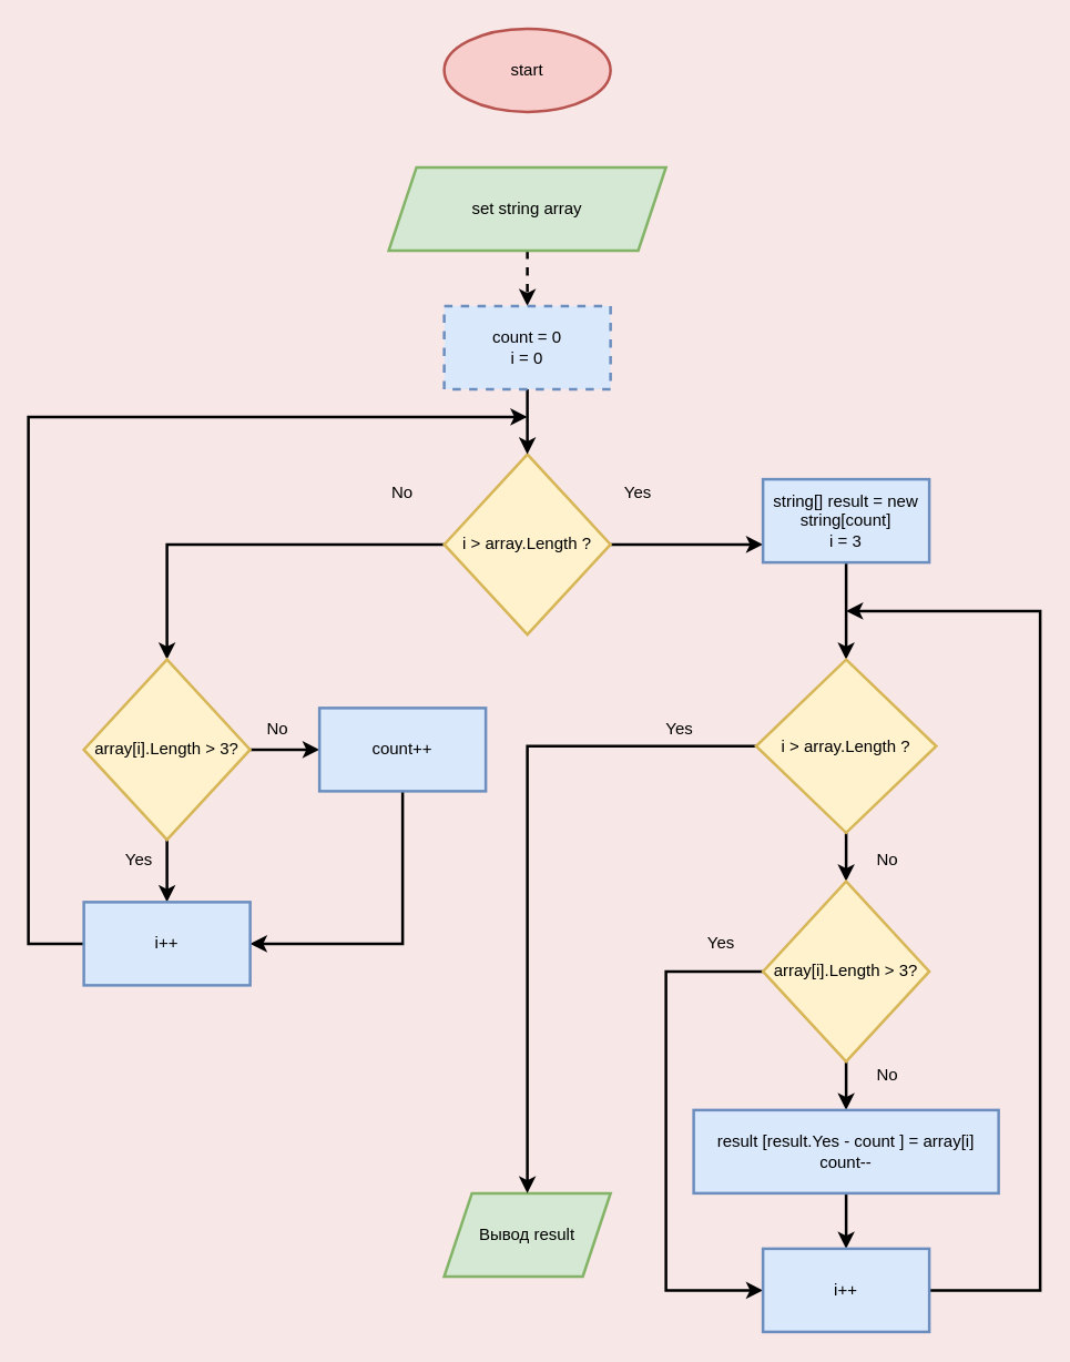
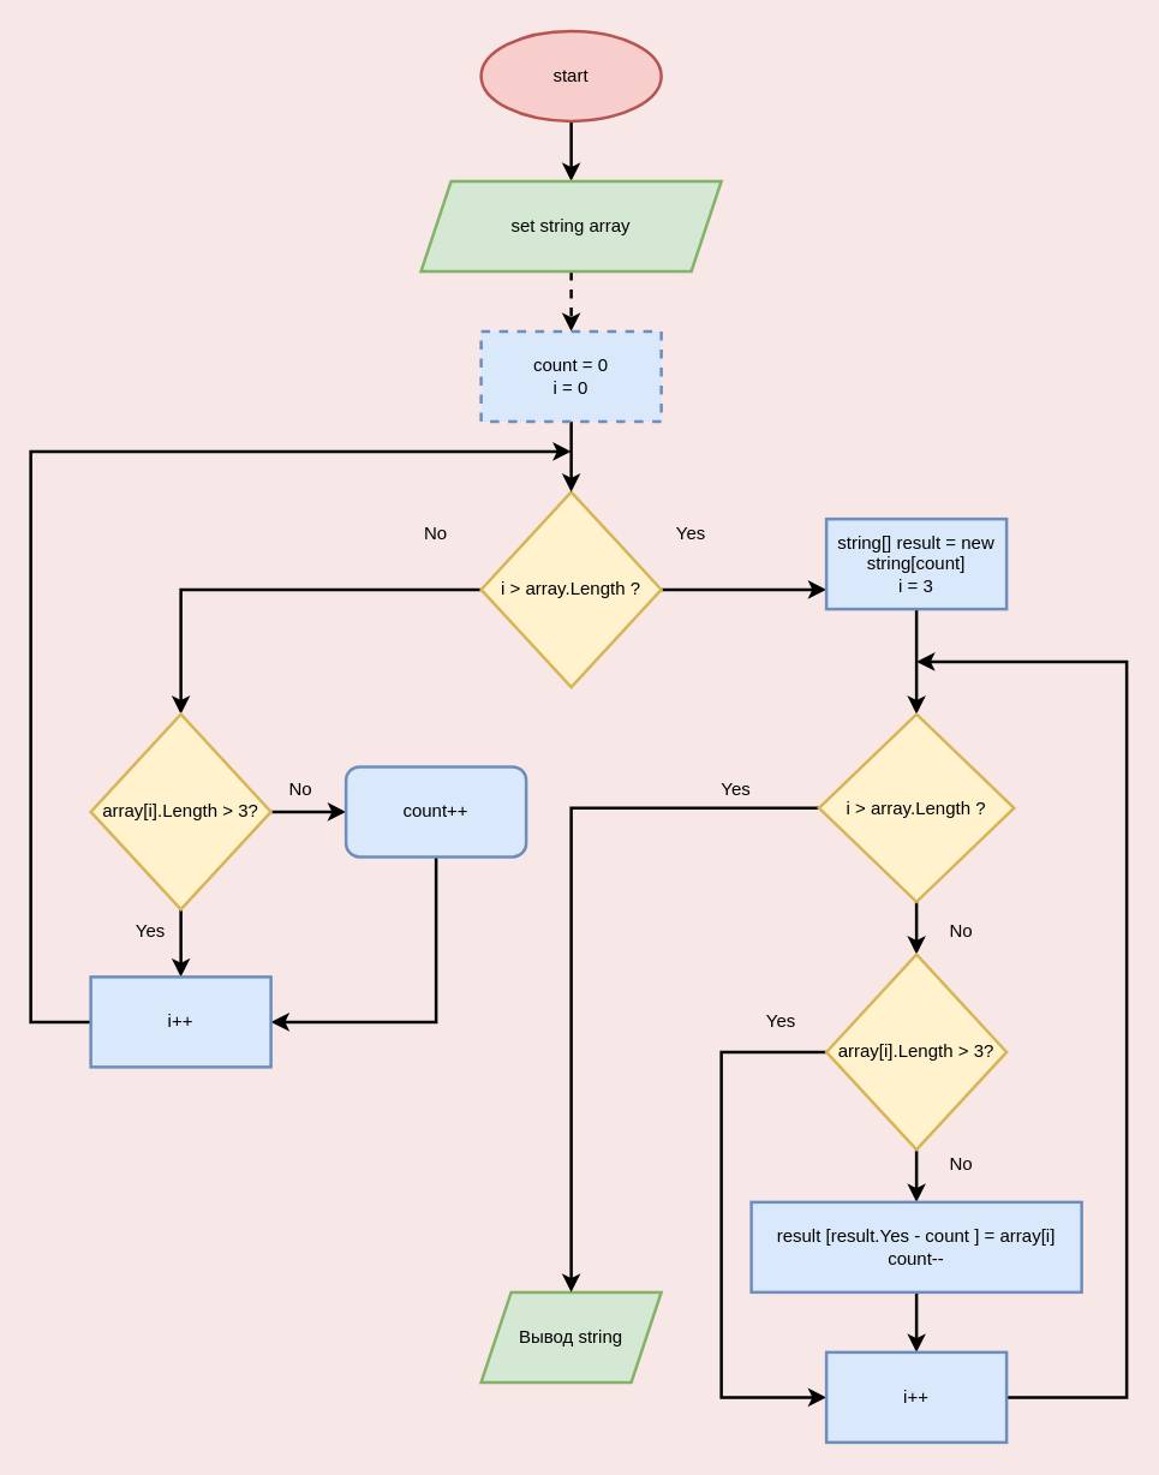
  <mxCell id="0" />
  <mxCell id="1" parent="0" />
+ <mxCell id="2" style="edgeStyle=orthogonalEdgeStyle;rounded=0;orthogonalLoop=1;jettySize=auto;html=1;strokeWidth=2;" parent="1" source="3" target="5" edge="1"><mxGeometry relative="1" as="geometry" /></mxCell>
  <mxCell id="3" value="start" style="ellipse;whiteSpace=wrap;html=1;strokeWidth=2;fillColor=#f8cecc;strokeColor=#b85450;" parent="1" vertex="1"><mxGeometry x="320" y="20" width="120" height="60" as="geometry" /></mxCell>
  <mxCell id="4" value="" style="edgeStyle=orthogonalEdgeStyle;rounded=0;orthogonalLoop=1;jettySize=auto;html=1;strokeWidth=2;dashed=1;" parent="1" source="5" target="10" edge="1"><mxGeometry relative="1" as="geometry" /></mxCell>
  <mxCell id="5" value="set string array" style="shape=parallelogram;perimeter=parallelogramPerimeter;whiteSpace=wrap;html=1;fixedSize=1;strokeWidth=2;fillColor=#d5e8d4;strokeColor=#82b366;" parent="1" vertex="1"><mxGeometry x="280" y="120" width="200" height="60" as="geometry" /></mxCell>
  <mxCell id="6" value="" style="edgeStyle=orthogonalEdgeStyle;rounded=0;orthogonalLoop=1;jettySize=auto;html=1;strokeWidth=2;" parent="1" source="8" target="20" edge="1"><mxGeometry relative="1" as="geometry"><Array as="points"><mxPoint x="530" y="392" /><mxPoint x="530" y="392" /></Array></mxGeometry></mxCell>
  <mxCell id="7" style="edgeStyle=orthogonalEdgeStyle;rounded=0;orthogonalLoop=1;jettySize=auto;html=1;exitX=0;exitY=0.5;exitDx=0;exitDy=0;entryX=0.5;entryY=0;entryDx=0;entryDy=0;strokeWidth=2;" parent="1" source="8" target="14" edge="1"><mxGeometry relative="1" as="geometry" /></mxCell>
  <mxCell id="8" value="i &amp;gt; array.Length ?" style="rhombus;whiteSpace=wrap;html=1;strokeWidth=2;fillColor=#fff2cc;strokeColor=#d6b656;" parent="1" vertex="1"><mxGeometry x="320" y="327" width="120" height="130" as="geometry" /></mxCell>
  <mxCell id="9" value="" style="edgeStyle=orthogonalEdgeStyle;rounded=0;orthogonalLoop=1;jettySize=auto;html=1;strokeWidth=2;" parent="1" source="10" target="8" edge="1"><mxGeometry relative="1" as="geometry" /></mxCell>
  <mxCell id="10" value="count = 0&lt;br&gt;i = 0" style="rounded=0;whiteSpace=wrap;html=1;strokeWidth=2;fillColor=#dae8fc;strokeColor=#6c8ebf;dashed=1;" parent="1" vertex="1"><mxGeometry x="320" y="220" width="120" height="60" as="geometry" /></mxCell>
  <mxCell id="11" value="No" style="text;html=1;strokeColor=none;fillColor=none;align=center;verticalAlign=middle;whiteSpace=wrap;rounded=0;strokeWidth=2;" parent="1" vertex="1"><mxGeometry x="260" y="340" width="60" height="30" as="geometry" /></mxCell>
  <mxCell id="12" style="edgeStyle=orthogonalEdgeStyle;rounded=0;orthogonalLoop=1;jettySize=auto;html=1;entryX=0;entryY=0.5;entryDx=0;entryDy=0;strokeWidth=2;" parent="1" source="14" target="16" edge="1"><mxGeometry relative="1" as="geometry" /></mxCell>
  <mxCell id="13" style="edgeStyle=orthogonalEdgeStyle;rounded=0;orthogonalLoop=1;jettySize=auto;html=1;exitX=0.5;exitY=1;exitDx=0;exitDy=0;strokeWidth=2;" parent="1" source="14" target="25" edge="1"><mxGeometry relative="1" as="geometry" /></mxCell>
  <mxCell id="14" value="array[i].Length &amp;gt; 3?" style="rhombus;whiteSpace=wrap;html=1;strokeWidth=2;fillColor=#fff2cc;strokeColor=#d6b656;" parent="1" vertex="1"><mxGeometry x="60" y="475" width="120" height="130" as="geometry" /></mxCell>
  <mxCell id="15" style="edgeStyle=orthogonalEdgeStyle;rounded=0;orthogonalLoop=1;jettySize=auto;html=1;exitX=0.5;exitY=1;exitDx=0;exitDy=0;entryX=1;entryY=0.5;entryDx=0;entryDy=0;strokeWidth=2;" parent="1" source="16" target="25" edge="1"><mxGeometry relative="1" as="geometry" /></mxCell>
- <mxCell id="16" value="count++" style="whiteSpace=wrap;html=1;strokeWidth=2;fillColor=#dae8fc;strokeColor=#6c8ebf;" parent="1" vertex="1"><mxGeometry x="230" y="510" width="120" height="60" as="geometry" /></mxCell>
+ <mxCell id="16" value="count++" style="whiteSpace=wrap;html=1;strokeWidth=2;fillColor=#dae8fc;strokeColor=#6c8ebf;rounded=1;" parent="1" vertex="1"><mxGeometry x="230" y="510" width="120" height="60" as="geometry" /></mxCell>
  <mxCell id="17" value="No" style="text;html=1;strokeColor=none;fillColor=none;align=center;verticalAlign=middle;whiteSpace=wrap;rounded=0;strokeWidth=2;" parent="1" vertex="1"><mxGeometry x="170" y="510" width="60" height="30" as="geometry" /></mxCell>
- <mxCell id="18" value="Вывод result" style="shape=parallelogram;perimeter=parallelogramPerimeter;whiteSpace=wrap;html=1;fixedSize=1;strokeWidth=2;fillColor=#d5e8d4;strokeColor=#82b366;" parent="1" vertex="1"><mxGeometry x="320" y="860" width="120" height="60" as="geometry" /></mxCell>
+ <mxCell id="18" value="Вывод string" style="shape=parallelogram;perimeter=parallelogramPerimeter;whiteSpace=wrap;html=1;fixedSize=1;strokeWidth=2;fillColor=#d5e8d4;strokeColor=#82b366;" parent="1" vertex="1"><mxGeometry x="320" y="860" width="120" height="60" as="geometry" /></mxCell>
  <mxCell id="19" value="" style="edgeStyle=orthogonalEdgeStyle;rounded=0;orthogonalLoop=1;jettySize=auto;html=1;strokeWidth=2;" parent="1" source="20" target="23" edge="1"><mxGeometry relative="1" as="geometry" /></mxCell>
  <mxCell id="20" value="string[] result = new string[count]&lt;br&gt;i = 3" style="whiteSpace=wrap;html=1;strokeWidth=2;fillColor=#dae8fc;strokeColor=#6c8ebf;" parent="1" vertex="1"><mxGeometry x="550" y="345" width="120" height="60" as="geometry" /></mxCell>
  <mxCell id="21" style="edgeStyle=orthogonalEdgeStyle;rounded=0;orthogonalLoop=1;jettySize=auto;html=1;strokeWidth=2;" parent="1" source="23" target="18" edge="1"><mxGeometry relative="1" as="geometry" /></mxCell>
  <mxCell id="22" style="edgeStyle=orthogonalEdgeStyle;rounded=0;orthogonalLoop=1;jettySize=auto;html=1;exitX=0.5;exitY=1;exitDx=0;exitDy=0;strokeWidth=2;" parent="1" source="23" target="31" edge="1"><mxGeometry relative="1" as="geometry" /></mxCell>
  <mxCell id="23" value="&lt;span&gt;i &amp;gt; array.Length ?&lt;/span&gt;" style="rhombus;whiteSpace=wrap;html=1;strokeWidth=2;fillColor=#fff2cc;strokeColor=#d6b656;" parent="1" vertex="1"><mxGeometry x="545" y="475" width="130" height="125" as="geometry" /></mxCell>
  <mxCell id="24" style="edgeStyle=orthogonalEdgeStyle;rounded=0;orthogonalLoop=1;jettySize=auto;html=1;strokeWidth=2;" parent="1" source="25" edge="1"><mxGeometry relative="1" as="geometry"><Array as="points"><mxPoint x="20" y="680" /><mxPoint x="20" y="300" /><mxPoint x="320" y="300" /></Array><mxPoint x="380" y="300" as="targetPoint" /></mxGeometry></mxCell>
  <mxCell id="25" value="i++" style="whiteSpace=wrap;html=1;strokeWidth=2;fillColor=#dae8fc;strokeColor=#6c8ebf;" parent="1" vertex="1"><mxGeometry x="60" y="650" width="120" height="60" as="geometry" /></mxCell>
  <mxCell id="26" value="Yes" style="text;html=1;strokeColor=none;fillColor=none;align=center;verticalAlign=middle;whiteSpace=wrap;rounded=0;strokeWidth=2;" parent="1" vertex="1"><mxGeometry x="70" y="605" width="60" height="30" as="geometry" /></mxCell>
  <mxCell id="27" value="Yes" style="text;html=1;strokeColor=none;fillColor=none;align=center;verticalAlign=middle;whiteSpace=wrap;rounded=0;strokeWidth=2;" parent="1" vertex="1"><mxGeometry x="430" y="340" width="60" height="30" as="geometry" /></mxCell>
  <mxCell id="28" value="Yes" style="text;html=1;strokeColor=none;fillColor=none;align=center;verticalAlign=middle;whiteSpace=wrap;rounded=0;strokeWidth=2;" parent="1" vertex="1"><mxGeometry x="460" y="510" width="60" height="30" as="geometry" /></mxCell>
  <mxCell id="29" style="edgeStyle=orthogonalEdgeStyle;rounded=0;orthogonalLoop=1;jettySize=auto;html=1;entryX=0.5;entryY=0;entryDx=0;entryDy=0;strokeWidth=2;" parent="1" source="31" target="33" edge="1"><mxGeometry relative="1" as="geometry" /></mxCell>
  <mxCell id="30" style="edgeStyle=orthogonalEdgeStyle;rounded=0;orthogonalLoop=1;jettySize=auto;html=1;entryX=0;entryY=0.5;entryDx=0;entryDy=0;strokeWidth=2;" parent="1" source="31" target="36" edge="1"><mxGeometry relative="1" as="geometry"><mxPoint x="474" y="922" as="targetPoint" /><Array as="points"><mxPoint x="480" y="700" /><mxPoint x="480" y="930" /></Array></mxGeometry></mxCell>
  <mxCell id="31" value="array[i].Length &amp;gt; 3?" style="rhombus;whiteSpace=wrap;html=1;strokeWidth=2;fillColor=#fff2cc;strokeColor=#d6b656;" parent="1" vertex="1"><mxGeometry x="550" y="635" width="120" height="130" as="geometry" /></mxCell>
  <mxCell id="32" style="edgeStyle=orthogonalEdgeStyle;rounded=0;orthogonalLoop=1;jettySize=auto;html=1;exitX=0.5;exitY=1;exitDx=0;exitDy=0;entryX=0.5;entryY=0;entryDx=0;entryDy=0;strokeWidth=2;" parent="1" source="33" target="36" edge="1"><mxGeometry relative="1" as="geometry" /></mxCell>
  <mxCell id="33" value="result [result.Yes - count ] = array[i]&lt;br&gt;count--" style="whiteSpace=wrap;html=1;strokeWidth=2;fillColor=#dae8fc;strokeColor=#6c8ebf;" parent="1" vertex="1"><mxGeometry x="500" y="800" width="220" height="60" as="geometry" /></mxCell>
  <mxCell id="34" value="No" style="text;html=1;strokeColor=none;fillColor=none;align=center;verticalAlign=middle;whiteSpace=wrap;rounded=0;strokeWidth=2;" parent="1" vertex="1"><mxGeometry x="610" y="605" width="60" height="30" as="geometry" /></mxCell>
  <mxCell id="35" style="edgeStyle=orthogonalEdgeStyle;rounded=0;orthogonalLoop=1;jettySize=auto;html=1;exitX=1;exitY=0.5;exitDx=0;exitDy=0;strokeWidth=2;" parent="1" source="36" edge="1"><mxGeometry relative="1" as="geometry"><Array as="points"><mxPoint x="750" y="930" /><mxPoint x="750" y="440" /><mxPoint x="660" y="440" /></Array><mxPoint x="610" y="440" as="targetPoint" /></mxGeometry></mxCell>
  <mxCell id="36" value="i++" style="whiteSpace=wrap;html=1;strokeWidth=2;fillColor=#dae8fc;strokeColor=#6c8ebf;" parent="1" vertex="1"><mxGeometry x="550" y="900" width="120" height="60" as="geometry" /></mxCell>
  <mxCell id="37" value="No" style="text;html=1;strokeColor=none;fillColor=none;align=center;verticalAlign=middle;whiteSpace=wrap;rounded=0;strokeWidth=2;" parent="1" vertex="1"><mxGeometry x="610" y="760" width="60" height="30" as="geometry" /></mxCell>
  <mxCell id="38" value="Yes" style="text;html=1;strokeColor=none;fillColor=none;align=center;verticalAlign=middle;whiteSpace=wrap;rounded=0;strokeWidth=2;" parent="1" vertex="1"><mxGeometry x="490" y="665" width="60" height="30" as="geometry" /></mxCell>
